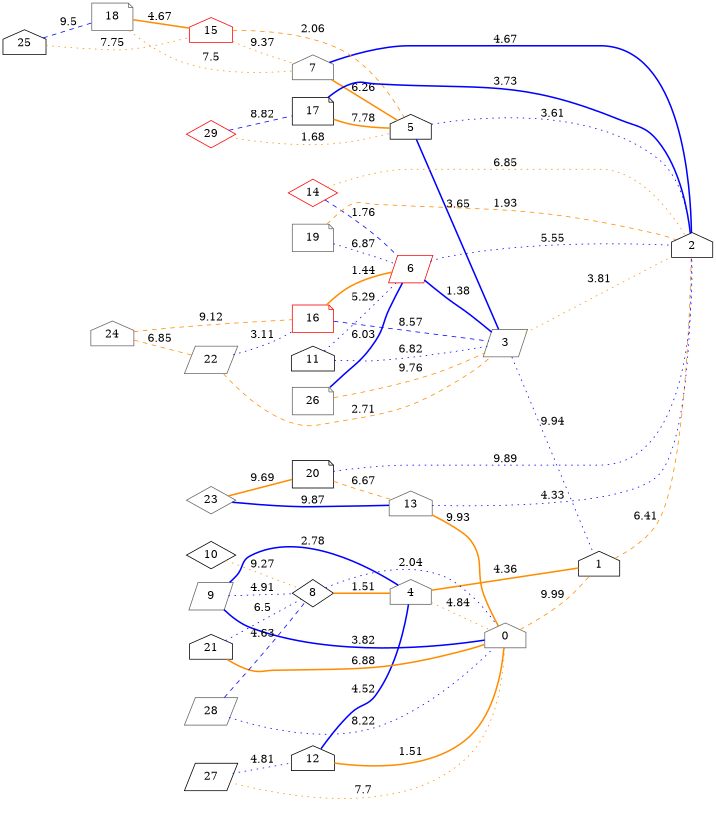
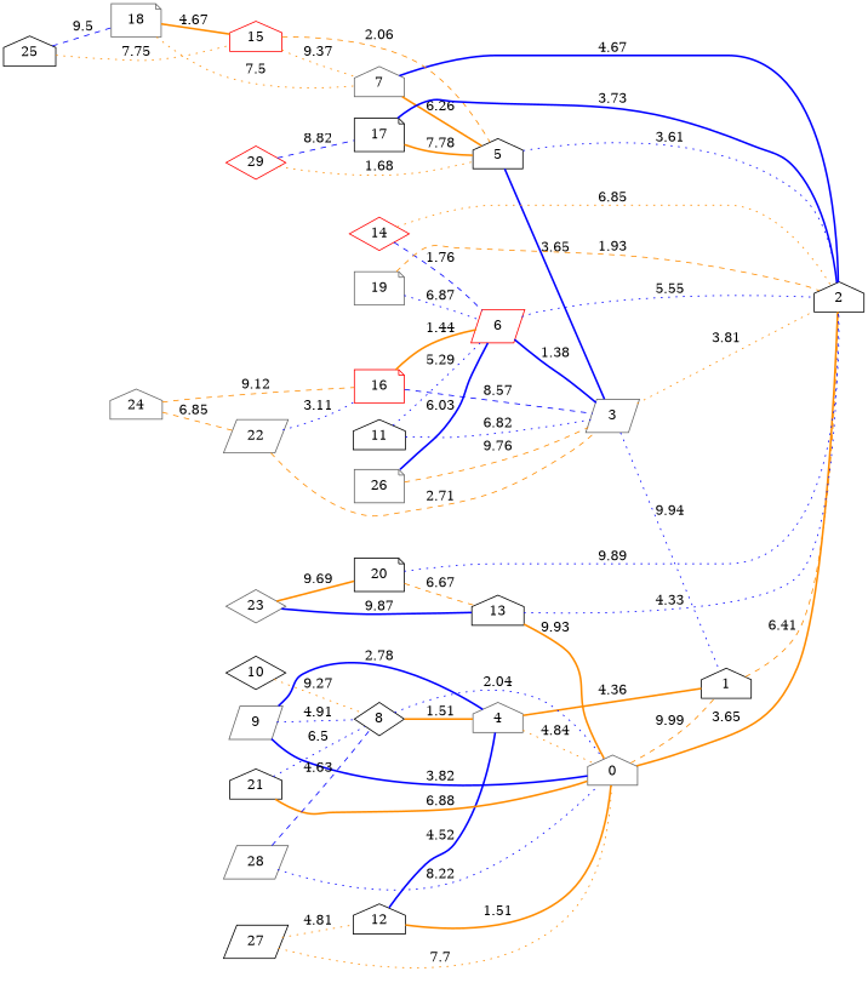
  graph {
    rankdir=LR
    node [color=black shape=house]
    edge [color=darkorange style=dotted]
    0 [color=gray40]
    1
    2
    3 [color=gray40 shape=parallelogram]
    4 [color=gray40]
    5
    6 [color=red shape=parallelogram]
    7 [color=gray40]
    8 [shape=diamond]
    9 [color=gray40 shape=parallelogram]
    10 [shape=diamond]
    11
    12
-   13 [color=gray40]
+   13
    14 [color=red shape=diamond]
    15 [color=red]
    16 [color=red shape=note]
    17 [shape=note]
    18 [color=gray40 shape=note]
    19 [color=gray40 shape=note]
    20 [shape=note]
    21
    22 [color=gray40 shape=parallelogram]
    23 [color=gray40 shape=diamond]
    24 [color=gray40]
    25
    26 [color=gray40 shape=note]
    27 [shape=parallelogram]
    28 [color=gray40 shape=parallelogram]
    29 [color=red shape=diamond]
    0 -- 1 [label=9.99 style=dashed]
+   0 -- 2 [label=3.65 style=bold]
    1 -- 2 [label=6.41 style=dashed]
    3 -- 1 [color=blue label=9.94]
    3 -- 2 [label=3.81]
    4 -- 0 [label=4.84]
    4 -- 1 [label=4.36 style=bold]
    5 -- 2 [color=blue label=3.61]
    5 -- 3 [color=blue label=3.65 style=bold]
    6 -- 2 [color=blue label=5.55]
    6 -- 3 [color=blue label=1.38 style=bold]
    7 -- 2 [color=blue label=4.67 style=bold]
    7 -- 5 [label=6.26 style=bold]
    8 -- 0 [color=blue label=2.04]
    8 -- 4 [label=1.51 style=bold]
    9 -- 0 [color=blue label=3.82 style=bold]
    9 -- 4 [color=blue label=2.78 style=bold]
    9 -- 8 [color=blue label=4.91]
    10 -- 8 [label=9.27]
    11 -- 3 [color=blue label=6.82]
    11 -- 6 [color=blue label=5.29]
    12 -- 0 [label=1.51 style=bold]
    12 -- 4 [color=blue label=4.52 style=bold]
    13 -- 0 [label=9.93 style=bold]
    13 -- 2 [color=blue label=4.33]
    14 -- 2 [label=6.85]
    14 -- 6 [color=blue label=1.76 style=dashed]
    15 -- 5 [label=2.06 style=dashed]
    15 -- 7 [label=9.37]
    16 -- 3 [color=blue label=8.57 style=dashed]
    16 -- 6 [label=1.44 style=bold]
    17 -- 2 [color=blue label=3.73 style=bold]
    17 -- 5 [label=7.78 style=bold]
    18 -- 7 [label=7.5]
    18 -- 15 [label=4.67 style=bold]
    19 -- 2 [label=1.93 style=dashed]
    19 -- 6 [color=blue label=6.87]
    20 -- 2 [color=blue label=9.89]
    20 -- 13 [label=6.67 style=dashed]
    21 -- 0 [label=6.88 style=bold]
    21 -- 8 [color=blue label=6.5]
    22 -- 3 [label=2.71 style=dashed]
    22 -- 16 [color=blue label=3.11]
    23 -- 13 [color=blue label=9.87 style=bold]
    23 -- 20 [label=9.69 style=bold]
    24 -- 16 [label=9.12 style=dashed]
    24 -- 22 [label=6.85 style=dashed]
    25 -- 15 [label=7.75]
    25 -- 18 [color=blue label=9.5 style=dashed]
    26 -- 3 [label=9.76 style=dashed]
    26 -- 6 [color=blue label=6.03 style=bold]
    27 -- 0 [label=7.7]
-   27 -- 12 [color=blue label=4.81]
+   27 -- 12 [label=4.81]
    28 -- 0 [color=blue label=8.22]
    28 -- 8 [color=blue label=4.63 style=dashed]
    29 -- 5 [label=1.68]
    29 -- 17 [color=blue label=8.82 style=dashed]
  }
